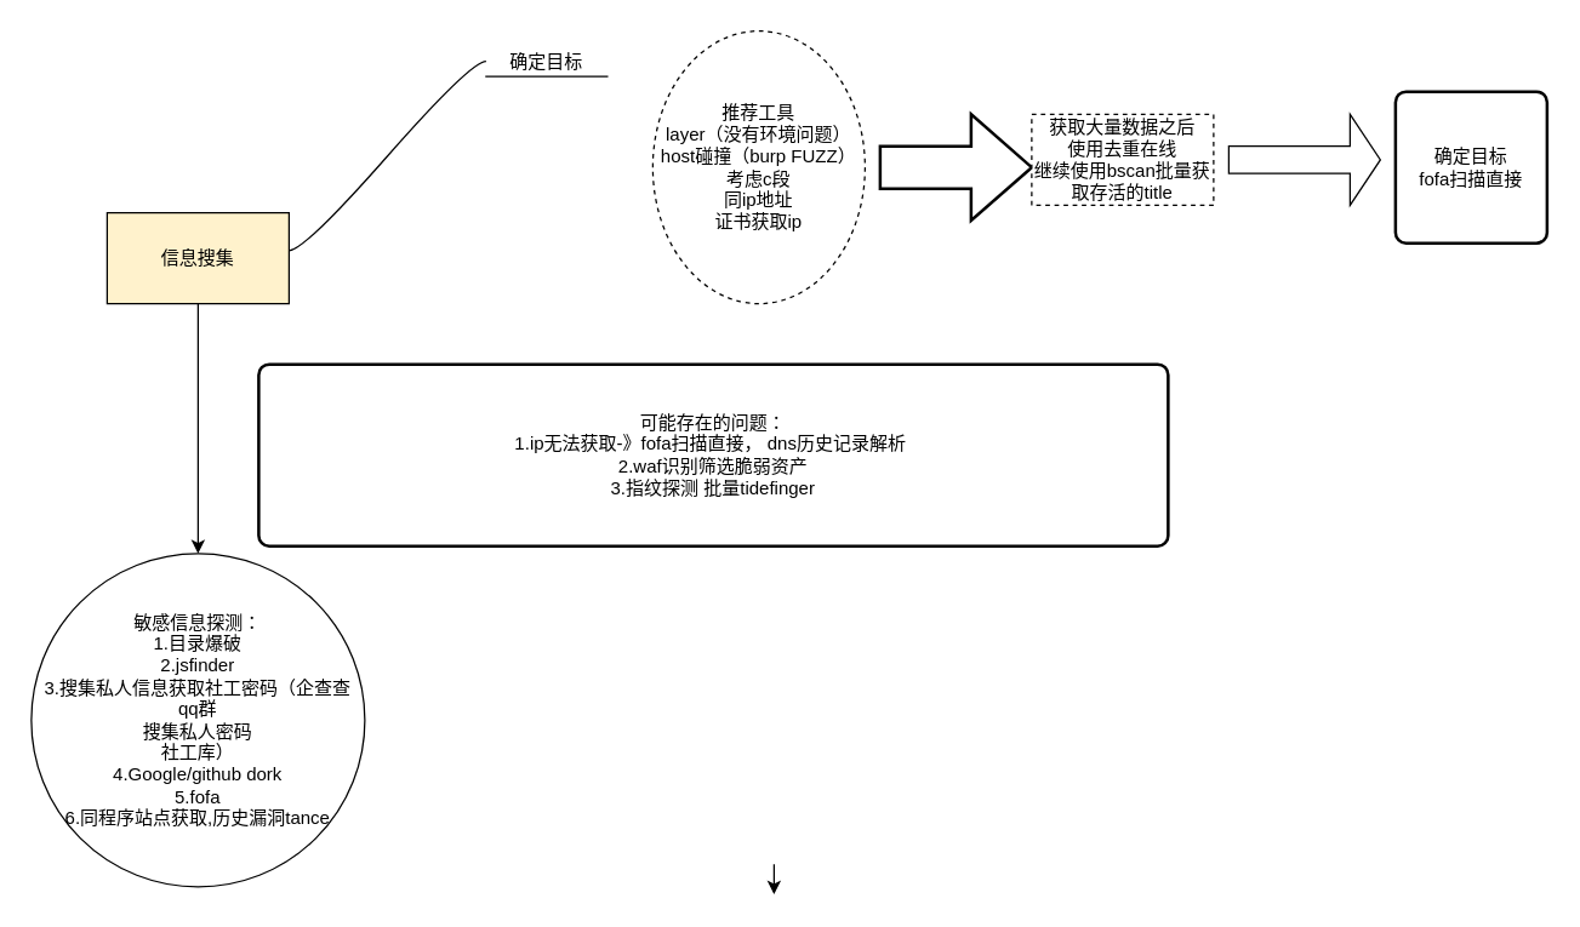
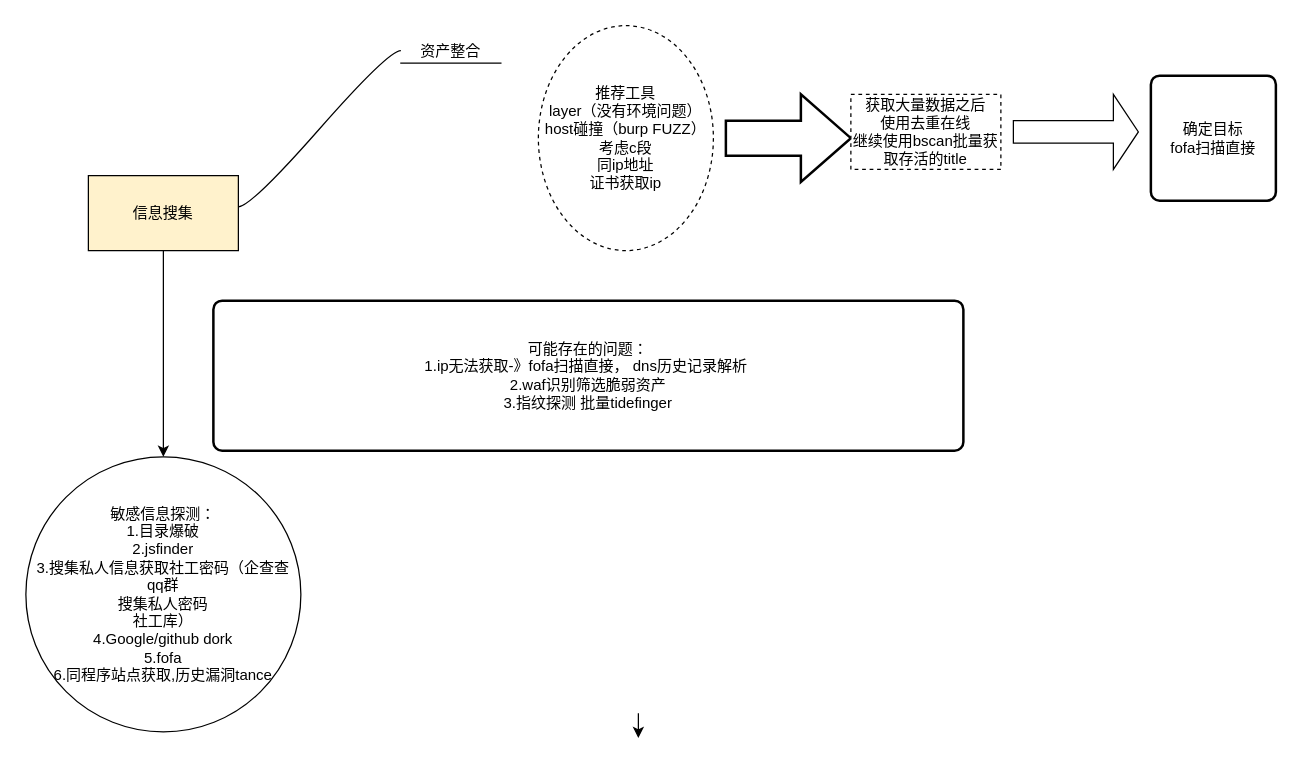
  <mxCell id="0" />
  <mxCell id="1" parent="0" />
  <mxCell id="2" value="信息搜集&lt;br&gt;" style="rounded=0;whiteSpace=wrap;html=1;fillColor=#fff2cc;" parent="1" vertex="1"><mxGeometry x="70" y="140" width="120" height="60" as="geometry" /></mxCell>
- <mxCell id="3" value="确定目标" style="whiteSpace=wrap;html=1;shape=partialRectangle;top=0;left=0;bottom=1;right=0;points=[[0,1],[1,1]];fillColor=none;align=center;verticalAlign=bottom;routingCenterY=0.5;snapToPoint=1;recursiveResize=0;autosize=1;treeFolding=1;treeMoving=1;newEdgeStyle={&quot;edgeStyle&quot;:&quot;entityRelationEdgeStyle&quot;,&quot;startArrow&quot;:&quot;none&quot;,&quot;endArrow&quot;:&quot;none&quot;,&quot;segment&quot;:10,&quot;curved&quot;:1};" parent="1" vertex="1"><mxGeometry x="320" y="30" width="80" height="20" as="geometry" /></mxCell>
+ <mxCell id="3" value="资产整合" style="whiteSpace=wrap;html=1;shape=partialRectangle;top=0;left=0;bottom=1;right=0;points=[[0,1],[1,1]];fillColor=none;align=center;verticalAlign=bottom;routingCenterY=0.5;snapToPoint=1;recursiveResize=0;autosize=1;treeFolding=1;treeMoving=1;newEdgeStyle={&quot;edgeStyle&quot;:&quot;entityRelationEdgeStyle&quot;,&quot;startArrow&quot;:&quot;none&quot;,&quot;endArrow&quot;:&quot;none&quot;,&quot;segment&quot;:10,&quot;curved&quot;:1};" parent="1" vertex="1"><mxGeometry x="320" y="30" width="80" height="20" as="geometry" /></mxCell>
  <mxCell id="4" value="" style="edgeStyle=entityRelationEdgeStyle;startArrow=none;endArrow=none;segment=10;curved=1;rounded=0;exitX=1;exitY=0.25;exitDx=0;exitDy=0;" parent="1" edge="1"><mxGeometry relative="1" as="geometry"><mxPoint x="190" y="165" as="sourcePoint" /><mxPoint x="320" y="40" as="targetPoint" /></mxGeometry></mxCell>
  <mxCell id="5" value="推荐工具&lt;br&gt;layer（没有环境问题）&lt;br&gt;host碰撞（burp FUZZ）&lt;br&gt;考虑c段&lt;br&gt;同ip地址&lt;br&gt;证书获取ip" style="ellipse;whiteSpace=wrap;html=1;align=center;dashed=1;" parent="1" vertex="1"><mxGeometry x="430" y="20" width="140" height="180" as="geometry" /></mxCell>
  <mxCell id="6" value="" style="verticalLabelPosition=bottom;verticalAlign=top;html=1;strokeWidth=2;shape=mxgraph.arrows2.arrow;dy=0.6;dx=40;notch=0;" parent="1" vertex="1"><mxGeometry x="580" y="75" width="100" height="70" as="geometry" /></mxCell>
  <mxCell id="7" value="获取大量数据之后&lt;br&gt;使用去重在线&lt;br&gt;继续使用bscan批量获取存活的title" style="rounded=0;whiteSpace=wrap;html=1;dashed=1;" parent="1" vertex="1"><mxGeometry x="680" y="75" width="120" height="60" as="geometry" /></mxCell>
  <mxCell id="8" value="" style="shape=singleArrow;whiteSpace=wrap;html=1;" parent="1" vertex="1"><mxGeometry x="810" y="75" width="100" height="60" as="geometry" /></mxCell>
  <mxCell id="9" value="确定目标&lt;br&gt;fofa扫描直接" style="rounded=1;whiteSpace=wrap;html=1;absoluteArcSize=1;arcSize=14;strokeWidth=2;" parent="1" vertex="1"><mxGeometry x="920" y="60" width="100" height="100" as="geometry" /></mxCell>
  <mxCell id="10" value="可能存在的问题：&lt;br&gt;1.ip无法获取-》fofa扫描直接， dns历史记录解析&amp;nbsp;&lt;br&gt;2.waf识别筛选脆弱资产&lt;br&gt;3.指纹探测 批量tidefinger&lt;br&gt;" style="rounded=1;whiteSpace=wrap;html=1;absoluteArcSize=1;arcSize=14;strokeWidth=2;" parent="1" vertex="1"><mxGeometry x="170" y="240" width="600" height="120" as="geometry" /></mxCell>
  <mxCell id="11" style="edgeStyle=orthogonalEdgeStyle;rounded=0;orthogonalLoop=1;jettySize=auto;html=1;" parent="1" edge="1"><mxGeometry relative="1" as="geometry"><mxPoint x="510" y="590" as="targetPoint" /><mxPoint x="510" y="570" as="sourcePoint" /></mxGeometry></mxCell>
  <mxCell id="12" value="" style="endArrow=classic;html=1;rounded=0;exitX=0.5;exitY=1;exitDx=0;exitDy=0;" parent="1" source="2" target="13" edge="1"><mxGeometry width="50" height="50" relative="1" as="geometry"><mxPoint x="390" y="310" as="sourcePoint" /><mxPoint x="130" y="430" as="targetPoint" /></mxGeometry></mxCell>
  <mxCell id="13" value="敏感信息探测：&lt;br&gt;1.目录爆破&lt;br&gt;2.jsfinder&lt;br&gt;3.搜集私人信息获取社工密码（企查查&lt;br&gt;qq群&lt;br&gt;搜集私人密码&lt;br&gt;社工库）&lt;br&gt;4.Google/github dork&lt;br&gt;5.fofa&lt;br&gt;6.同程序站点获取,历史漏洞tance" style="ellipse;whiteSpace=wrap;html=1;aspect=fixed;" parent="1" vertex="1"><mxGeometry x="20" y="365" width="220" height="220" as="geometry" /></mxCell>
